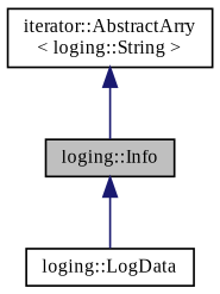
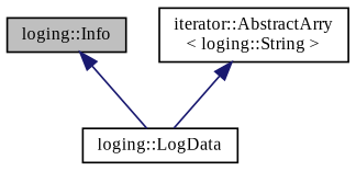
  digraph {
    fontname="Liberation Serif"
    node [color=black fillcolor=white fontname="Liberation Serif" fontsize=10 shape=record style=filled]
    edge [color=midnightblue dir=back fontname="Liberation Serif" fontsize=10 labelfontname=Helvetica labelfontsize=10 style=solid]
    n1 [fillcolor=grey75 fontcolor=black height=0.2 label="loging::Info" width=0.4]
    n2 [height=0.2 label="loging::LogData" width=0.4]
    n3 [height=0.2 label="iterator::AbstractArry\l\< loging::String \>" width=0.4]
    n1 -> n2
-   n3 -> n1
+   n3 -> n2
  }
